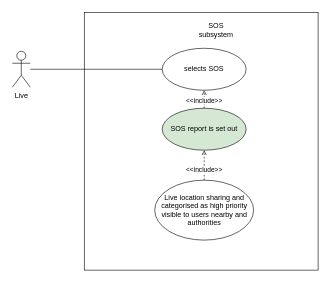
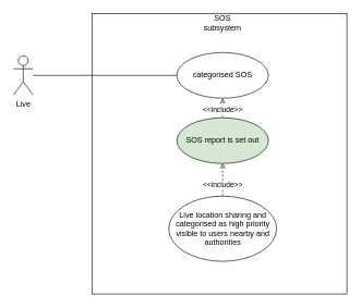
  <mxCell id="0" />
  <mxCell id="1" parent="0" />
  <mxCell id="2" value="&lt;div&gt;Live&lt;/div&gt;" style="shape=umlActor;verticalLabelPosition=bottom;verticalAlign=top;html=1;outlineConnect=0;" parent="1" vertex="1"><mxGeometry x="20" y="85" width="30" height="60" as="geometry" /></mxCell>
  <mxCell id="3" value="" style="rounded=0;whiteSpace=wrap;html=1;" parent="1" vertex="1"><mxGeometry x="140" y="20" width="390" height="430" as="geometry" /></mxCell>
- <mxCell id="4" value="SOS subsystem" style="text;html=1;align=center;verticalAlign=middle;whiteSpace=wrap;rounded=0;" parent="1" vertex="1"><mxGeometry x="330" y="35" width="60" height="30" as="geometry" /></mxCell>
- <mxCell id="5" value="selects SOS" style="ellipse;whiteSpace=wrap;html=1;" parent="1" vertex="1"><mxGeometry x="270" y="80" width="140" height="70" as="geometry" /></mxCell>
+ <mxCell id="4" value="SOS subsystem" style="text;html=1;align=center;verticalAlign=middle;whiteSpace=wrap;rounded=0;" parent="1" vertex="1"><mxGeometry x="310" y="20" width="60" height="30" as="geometry" /></mxCell>
+ <mxCell id="5" value="categorised SOS" style="ellipse;whiteSpace=wrap;html=1;" parent="1" vertex="1"><mxGeometry x="270" y="80" width="140" height="70" as="geometry" /></mxCell>
  <mxCell id="6" value="" style="edgeStyle=orthogonalEdgeStyle;rounded=0;orthogonalLoop=1;jettySize=auto;html=1;endArrow=open;startFill=0;dashed=1;endFill=0;" parent="1" source="8" target="5" edge="1"><mxGeometry relative="1" as="geometry" /></mxCell>
  <mxCell id="7" value="&amp;lt;&amp;lt;include&amp;gt;&amp;gt;" style="edgeLabel;html=1;align=center;verticalAlign=middle;resizable=0;points=[];" parent="6" vertex="1" connectable="0"><mxGeometry x="0.36" y="1" relative="1" as="geometry"><mxPoint as="offset" /></mxGeometry></mxCell>
  <mxCell id="8" value="SOS report is set out" style="ellipse;whiteSpace=wrap;html=1;fillColor=#d5e8d4;" parent="1" vertex="1"><mxGeometry x="270" y="180" width="140" height="70" as="geometry" /></mxCell>
  <mxCell id="9" value="" style="edgeStyle=orthogonalEdgeStyle;rounded=0;orthogonalLoop=1;jettySize=auto;html=1;endArrow=open;startFill=0;endFill=0;dashed=1;" parent="1" source="11" target="8" edge="1"><mxGeometry relative="1" as="geometry" /></mxCell>
  <mxCell id="10" value="&amp;lt;&amp;lt;include&amp;gt;&amp;gt;" style="edgeLabel;html=1;align=center;verticalAlign=middle;resizable=0;points=[];" parent="9" vertex="1" connectable="0"><mxGeometry x="-0.28" y="1" relative="1" as="geometry"><mxPoint as="offset" /></mxGeometry></mxCell>
  <mxCell id="11" value="Live location sharing and categorised as high priority visible to users nearby and authorities" style="ellipse;whiteSpace=wrap;html=1;" parent="1" vertex="1"><mxGeometry x="257.5" y="300" width="165" height="100" as="geometry" /></mxCell>
  <mxCell id="12" style="edgeStyle=orthogonalEdgeStyle;rounded=0;orthogonalLoop=1;jettySize=auto;html=1;endArrow=none;startFill=0;" parent="1" source="2" target="5" edge="1"><mxGeometry relative="1" as="geometry" /></mxCell>
